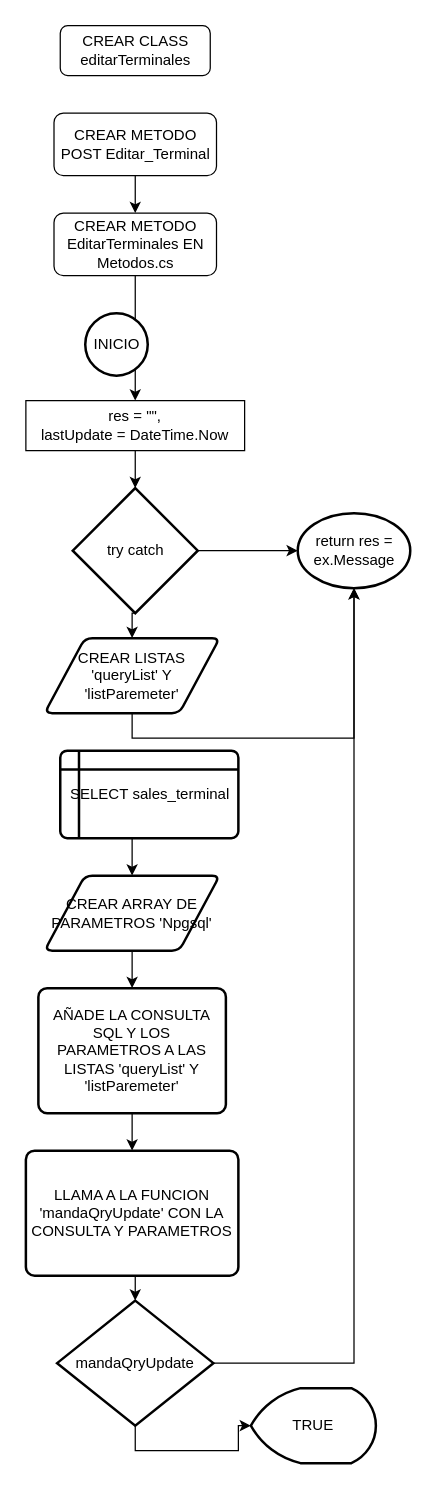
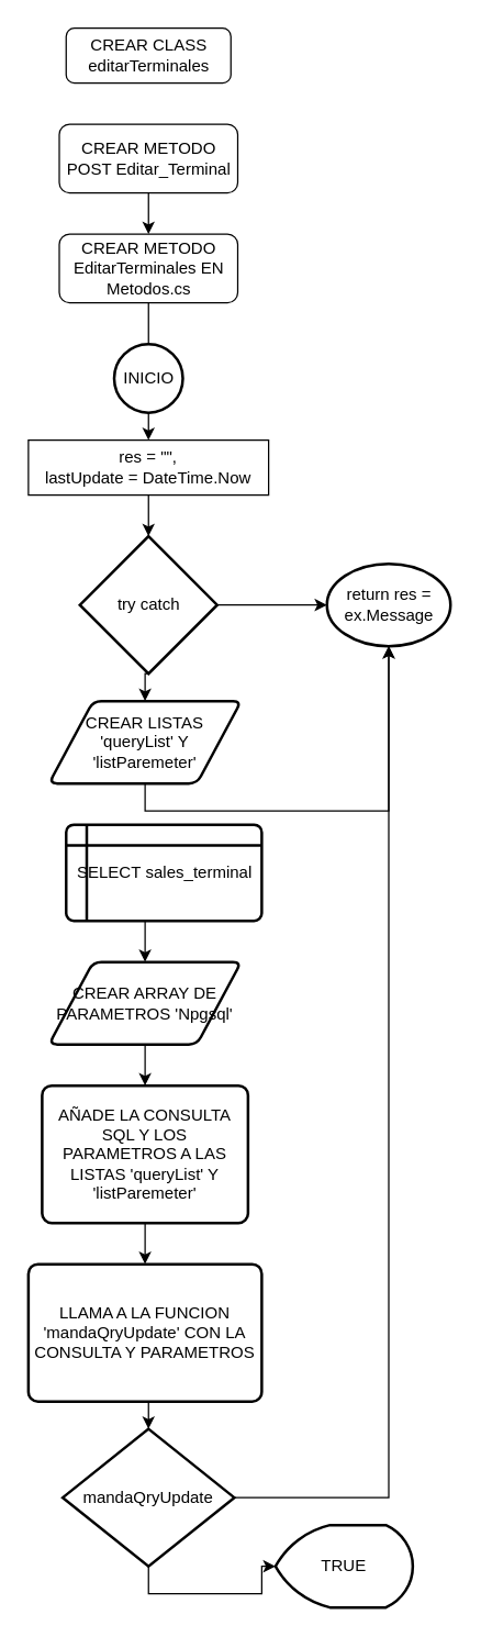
  <mxCell id="0" />
  <mxCell id="1" parent="0" />
  <mxCell id="2" value="CREAR CLASS editarTerminales" style="rounded=1;whiteSpace=wrap;html=1;fontSize=12;glass=0;strokeWidth=1;shadow=0;" vertex="1" parent="1"><mxGeometry x="47.5" width="120" height="40" as="geometry" y="20" /></mxCell>
  <mxCell id="3" style="edgeStyle=orthogonalEdgeStyle;rounded=0;orthogonalLoop=1;jettySize=auto;html=1;exitX=0.5;exitY=1;exitDx=0;exitDy=0;entryX=0.5;entryY=0;entryDx=0;entryDy=0;" edge="1" parent="1" source="4" target="6"><mxGeometry relative="1" as="geometry" /></mxCell>
  <mxCell id="4" value="CREAR METODO POST Editar_Terminal" style="rounded=1;whiteSpace=wrap;html=1;" vertex="1" parent="1"><mxGeometry x="42.5" y="90" width="130" height="50" as="geometry" /></mxCell>
  <mxCell id="5" value="" style="edgeStyle=orthogonalEdgeStyle;rounded=0;orthogonalLoop=1;jettySize=auto;html=1;" edge="1" parent="1" source="6" target="9"><mxGeometry relative="1" as="geometry" /></mxCell>
  <mxCell id="6" value="CREAR METODO EditarTerminales EN Metodos.cs" style="rounded=1;whiteSpace=wrap;html=1;" vertex="1" parent="1"><mxGeometry x="42.5" y="170" width="130" height="50" as="geometry" /></mxCell>
- <mxCell id="7" value="INICIO" style="strokeWidth=2;html=1;shape=mxgraph.flowchart.start_2;whiteSpace=wrap;" vertex="1" parent="1"><mxGeometry x="67.5" y="250" width="50" height="50" as="geometry" /></mxCell>
+ <mxCell id="7" value="INICIO" style="strokeWidth=2;html=1;shape=mxgraph.flowchart.start_2;whiteSpace=wrap;" vertex="1" parent="1"><mxGeometry x="82.5" y="250" width="50" height="50" as="geometry" /></mxCell>
  <mxCell id="8" value="" style="edgeStyle=orthogonalEdgeStyle;rounded=0;orthogonalLoop=1;jettySize=auto;html=1;" edge="1" parent="1" source="9" target="11"><mxGeometry relative="1" as="geometry" /></mxCell>
  <mxCell id="9" value="res = &quot;&quot;,&lt;br&gt;lastUpdate = DateTime.Now" style="rounded=0;whiteSpace=wrap;html=1;" vertex="1" parent="1"><mxGeometry x="20" y="320" width="175" height="40" as="geometry" /></mxCell>
  <mxCell id="10" style="edgeStyle=orthogonalEdgeStyle;rounded=0;orthogonalLoop=1;jettySize=auto;html=1;exitX=0.5;exitY=1;exitDx=0;exitDy=0;exitPerimeter=0;entryX=0.5;entryY=0;entryDx=0;entryDy=0;" edge="1" parent="1" source="11" target="15"><mxGeometry relative="1" as="geometry" /></mxCell>
  <mxCell id="11" value="try catch" style="strokeWidth=2;html=1;shape=mxgraph.flowchart.decision;whiteSpace=wrap;" vertex="1" parent="1"><mxGeometry x="57.5" y="390" width="100" height="100" as="geometry" /></mxCell>
  <mxCell id="12" value="return res = ex.Message" style="strokeWidth=2;html=1;shape=mxgraph.flowchart.start_1;whiteSpace=wrap;" vertex="1" parent="1"><mxGeometry x="237.5" y="410" width="90" height="60" as="geometry" /></mxCell>
  <mxCell id="13" style="edgeStyle=orthogonalEdgeStyle;rounded=0;orthogonalLoop=1;jettySize=auto;html=1;exitX=1;exitY=0.5;exitDx=0;exitDy=0;exitPerimeter=0;entryX=0;entryY=0.5;entryDx=0;entryDy=0;entryPerimeter=0;" edge="1" parent="1" source="11" target="12"><mxGeometry relative="1" as="geometry" /></mxCell>
  <mxCell id="14" style="edgeStyle=orthogonalEdgeStyle;rounded=0;orthogonalLoop=1;jettySize=auto;html=1;exitX=0.5;exitY=1;exitDx=0;exitDy=0;" edge="1" parent="1" source="15" target="12"><mxGeometry relative="1" as="geometry" /></mxCell>
  <mxCell id="15" value="CREAR LISTAS 'queryList' Y 'listParemeter'" style="shape=parallelogram;html=1;strokeWidth=2;perimeter=parallelogramPerimeter;whiteSpace=wrap;rounded=1;arcSize=12;size=0.23;" vertex="1" parent="1"><mxGeometry x="35" y="510" width="140" height="60" as="geometry" /></mxCell>
  <mxCell id="16" style="edgeStyle=orthogonalEdgeStyle;rounded=0;orthogonalLoop=1;jettySize=auto;html=1;exitX=0.5;exitY=1;exitDx=0;exitDy=0;entryX=0.5;entryY=0;entryDx=0;entryDy=0;" edge="1" parent="1" source="17" target="19"><mxGeometry relative="1" as="geometry" /></mxCell>
  <mxCell id="17" value="SELECT&amp;nbsp;sales_terminal" style="shape=internalStorage;whiteSpace=wrap;html=1;dx=15;dy=15;rounded=1;arcSize=8;strokeWidth=2;" vertex="1" parent="1"><mxGeometry x="47.5" y="600" width="142.5" height="70" as="geometry" /></mxCell>
  <mxCell id="18" value="" style="edgeStyle=orthogonalEdgeStyle;rounded=0;orthogonalLoop=1;jettySize=auto;html=1;" edge="1" parent="1" source="19" target="21"><mxGeometry relative="1" as="geometry" /></mxCell>
  <mxCell id="19" value="CREAR ARRAY DE PARAMETROS 'Npgsql'" style="shape=parallelogram;html=1;strokeWidth=2;perimeter=parallelogramPerimeter;whiteSpace=wrap;rounded=1;arcSize=12;size=0.23;" vertex="1" parent="1"><mxGeometry x="35" y="700" width="140" height="60" as="geometry" /></mxCell>
  <mxCell id="20" value="" style="edgeStyle=orthogonalEdgeStyle;rounded=0;orthogonalLoop=1;jettySize=auto;html=1;" edge="1" parent="1" source="21" target="22"><mxGeometry relative="1" as="geometry" /></mxCell>
  <mxCell id="21" value="AÑADE LA CONSULTA SQL Y LOS PARAMETROS A LAS LISTAS 'queryList' Y 'listParemeter'" style="rounded=1;whiteSpace=wrap;html=1;absoluteArcSize=1;arcSize=14;strokeWidth=2;" vertex="1" parent="1"><mxGeometry x="30" y="790" width="150" height="100" as="geometry" /></mxCell>
  <mxCell id="22" value="LLAMA A LA FUNCION 'mandaQryUpdate' CON LA CONSULTA Y PARAMETROS" style="rounded=1;whiteSpace=wrap;html=1;absoluteArcSize=1;arcSize=14;strokeWidth=2;" vertex="1" parent="1"><mxGeometry x="20" y="920" width="170" height="100" as="geometry" /></mxCell>
  <mxCell id="23" value="mandaQryUpdate" style="strokeWidth=2;html=1;shape=mxgraph.flowchart.decision;whiteSpace=wrap;" vertex="1" parent="1"><mxGeometry x="45" y="1040" width="125" height="100" as="geometry" /></mxCell>
  <mxCell id="24" value="TRUE" style="strokeWidth=2;html=1;shape=mxgraph.flowchart.display;whiteSpace=wrap;" vertex="1" parent="1"><mxGeometry x="200" y="1110" width="100" height="60" as="geometry" /></mxCell>
  <mxCell id="25" style="edgeStyle=orthogonalEdgeStyle;rounded=0;orthogonalLoop=1;jettySize=auto;html=1;exitX=1;exitY=0.5;exitDx=0;exitDy=0;exitPerimeter=0;entryX=0.5;entryY=1;entryDx=0;entryDy=0;entryPerimeter=0;" edge="1" parent="1" source="23" target="12"><mxGeometry relative="1" as="geometry" /></mxCell>
  <mxCell id="26" style="edgeStyle=orthogonalEdgeStyle;rounded=0;orthogonalLoop=1;jettySize=auto;html=1;exitX=0.5;exitY=1;exitDx=0;exitDy=0;exitPerimeter=0;entryX=0;entryY=0.5;entryDx=0;entryDy=0;entryPerimeter=0;" edge="1" parent="1" source="23" target="24"><mxGeometry relative="1" as="geometry" /></mxCell>
  <mxCell id="27" style="edgeStyle=orthogonalEdgeStyle;rounded=0;orthogonalLoop=1;jettySize=auto;html=1;exitX=0.5;exitY=1;exitDx=0;exitDy=0;entryX=0.5;entryY=0;entryDx=0;entryDy=0;entryPerimeter=0;" edge="1" parent="1" source="22" target="23"><mxGeometry relative="1" as="geometry" /></mxCell>
